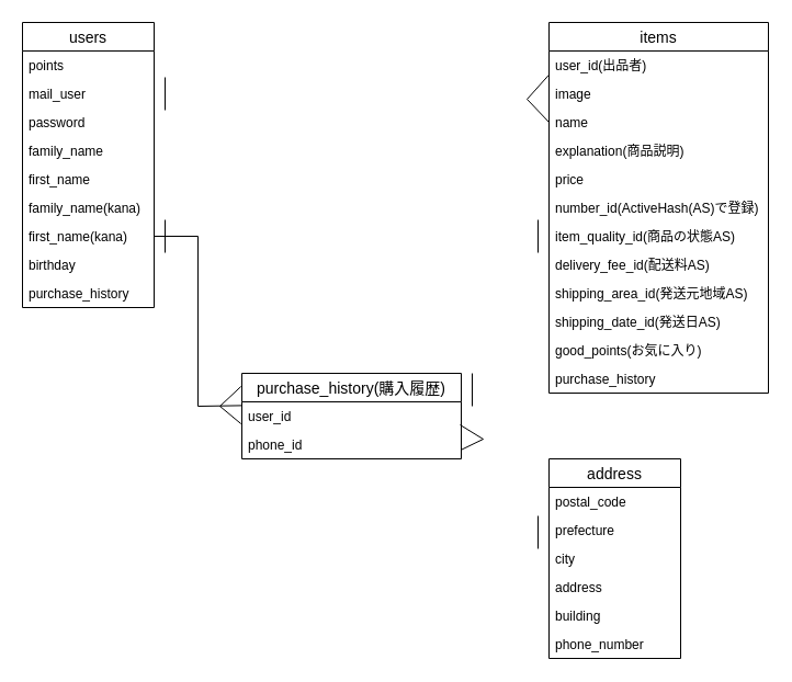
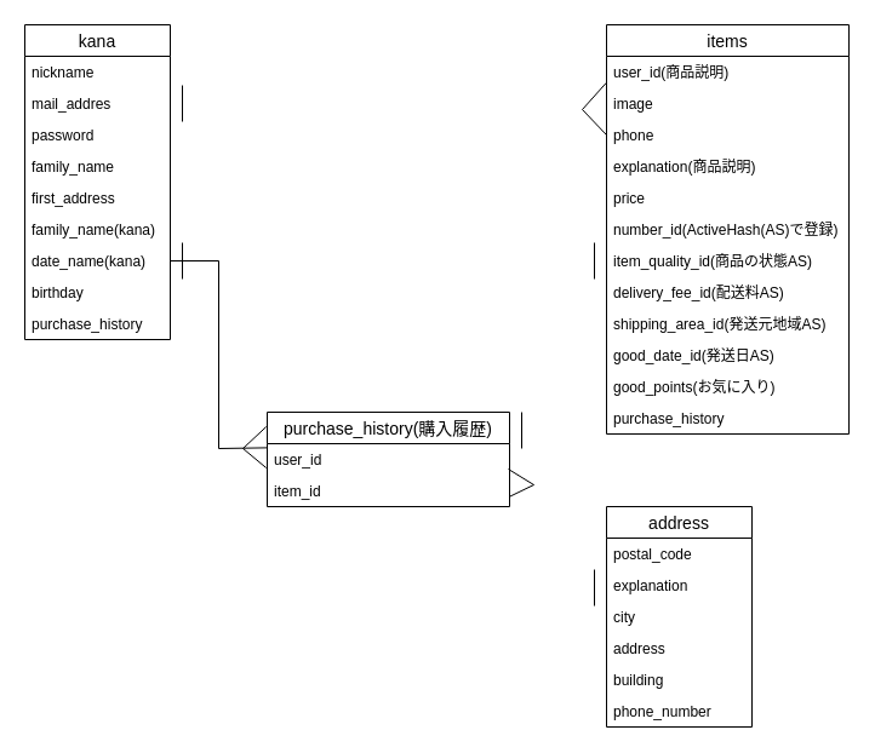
  <mxCell id="0" />
  <mxCell id="1" parent="0" />
- <mxCell id="2" value="users" style="swimlane;fontStyle=0;childLayout=stackLayout;horizontal=1;startSize=26;horizontalStack=0;resizeParent=1;resizeParentMax=0;resizeLast=0;collapsible=1;marginBottom=0;align=center;fontSize=14;" parent="1" vertex="1"><mxGeometry x="20" y="20" width="120" height="260" as="geometry"><mxRectangle x="-580" y="40" width="70" height="26" as="alternateBounds" /></mxGeometry></mxCell>
- <mxCell id="3" value="points&#10;" style="text;strokeColor=none;fillColor=none;spacingLeft=4;spacingRight=4;overflow=hidden;rotatable=0;points=[[0,0.5],[1,0.5]];portConstraint=eastwest;fontSize=12;" parent="2" vertex="1"><mxGeometry y="26" width="120" height="26" as="geometry" /></mxCell>
- <mxCell id="4" value="mail_user" style="text;strokeColor=none;fillColor=none;spacingLeft=4;spacingRight=4;overflow=hidden;rotatable=0;points=[[0,0.5],[1,0.5]];portConstraint=eastwest;fontSize=12;" parent="2" vertex="1"><mxGeometry y="52" width="120" height="26" as="geometry" /></mxCell>
+ <mxCell id="2" value="kana" style="swimlane;fontStyle=0;childLayout=stackLayout;horizontal=1;startSize=26;horizontalStack=0;resizeParent=1;resizeParentMax=0;resizeLast=0;collapsible=1;marginBottom=0;align=center;fontSize=14;" parent="1" vertex="1"><mxGeometry x="20" y="20" width="120" height="260" as="geometry"><mxRectangle x="-580" y="40" width="70" height="26" as="alternateBounds" /></mxGeometry></mxCell>
+ <mxCell id="3" value="nickname&#10;" style="text;strokeColor=none;fillColor=none;spacingLeft=4;spacingRight=4;overflow=hidden;rotatable=0;points=[[0,0.5],[1,0.5]];portConstraint=eastwest;fontSize=12;" parent="2" vertex="1"><mxGeometry y="26" width="120" height="26" as="geometry" /></mxCell>
+ <mxCell id="4" value="mail_addres" style="text;strokeColor=none;fillColor=none;spacingLeft=4;spacingRight=4;overflow=hidden;rotatable=0;points=[[0,0.5],[1,0.5]];portConstraint=eastwest;fontSize=12;" parent="2" vertex="1"><mxGeometry y="52" width="120" height="26" as="geometry" /></mxCell>
  <mxCell id="5" value="password" style="text;strokeColor=none;fillColor=none;spacingLeft=4;spacingRight=4;overflow=hidden;rotatable=0;points=[[0,0.5],[1,0.5]];portConstraint=eastwest;fontSize=12;" parent="2" vertex="1"><mxGeometry y="78" width="120" height="26" as="geometry" /></mxCell>
  <mxCell id="6" value="family_name" style="text;strokeColor=none;fillColor=none;spacingLeft=4;spacingRight=4;overflow=hidden;rotatable=0;points=[[0,0.5],[1,0.5]];portConstraint=eastwest;fontSize=12;" parent="2" vertex="1"><mxGeometry y="104" width="120" height="26" as="geometry" /></mxCell>
- <mxCell id="7" value="first_name" style="text;strokeColor=none;fillColor=none;spacingLeft=4;spacingRight=4;overflow=hidden;rotatable=0;points=[[0,0.5],[1,0.5]];portConstraint=eastwest;fontSize=12;" parent="2" vertex="1"><mxGeometry y="130" width="120" height="26" as="geometry" /></mxCell>
+ <mxCell id="7" value="first_address" style="text;strokeColor=none;fillColor=none;spacingLeft=4;spacingRight=4;overflow=hidden;rotatable=0;points=[[0,0.5],[1,0.5]];portConstraint=eastwest;fontSize=12;" parent="2" vertex="1"><mxGeometry y="130" width="120" height="26" as="geometry" /></mxCell>
  <mxCell id="8" value="family_name(kana)" style="text;strokeColor=none;fillColor=none;spacingLeft=4;spacingRight=4;overflow=hidden;rotatable=0;points=[[0,0.5],[1,0.5]];portConstraint=eastwest;fontSize=12;" parent="2" vertex="1"><mxGeometry y="156" width="120" height="26" as="geometry" /></mxCell>
- <mxCell id="9" value="first_name(kana)" style="text;strokeColor=none;fillColor=none;spacingLeft=4;spacingRight=4;overflow=hidden;rotatable=0;points=[[0,0.5],[1,0.5]];portConstraint=eastwest;fontSize=12;" parent="2" vertex="1"><mxGeometry y="182" width="120" height="26" as="geometry" /></mxCell>
+ <mxCell id="9" value="date_name(kana)" style="text;strokeColor=none;fillColor=none;spacingLeft=4;spacingRight=4;overflow=hidden;rotatable=0;points=[[0,0.5],[1,0.5]];portConstraint=eastwest;fontSize=12;" parent="2" vertex="1"><mxGeometry y="182" width="120" height="26" as="geometry" /></mxCell>
  <mxCell id="10" value="birthday" style="text;strokeColor=none;fillColor=none;spacingLeft=4;spacingRight=4;overflow=hidden;rotatable=0;points=[[0,0.5],[1,0.5]];portConstraint=eastwest;fontSize=12;" parent="2" vertex="1"><mxGeometry y="208" width="120" height="26" as="geometry" /></mxCell>
  <mxCell id="11" value="purchase_history" style="text;strokeColor=none;fillColor=none;spacingLeft=4;spacingRight=4;overflow=hidden;rotatable=0;points=[[0,0.5],[1,0.5]];portConstraint=eastwest;fontSize=12;" parent="2" vertex="1"><mxGeometry y="234" width="120" height="26" as="geometry" /></mxCell>
  <mxCell id="12" value="" style="endArrow=none;html=1;rounded=0;exitX=1;exitY=0.5;exitDx=0;exitDy=0;entryX=-0.001;entryY=0.669;entryDx=0;entryDy=0;entryPerimeter=0;" parent="1" source="9" edge="1"><mxGeometry relative="1" as="geometry"><mxPoint x="190" y="260" as="sourcePoint" /><mxPoint x="219.8" y="369.394" as="targetPoint" /><Array as="points"><mxPoint x="180" y="215" /><mxPoint x="180" y="370" /></Array></mxGeometry></mxCell>
  <mxCell id="13" value="items" style="swimlane;fontStyle=0;childLayout=stackLayout;horizontal=1;startSize=26;horizontalStack=0;resizeParent=1;resizeParentMax=0;resizeLast=0;collapsible=1;marginBottom=0;align=center;fontSize=14;" parent="1" vertex="1"><mxGeometry x="500" y="20" width="200" height="338" as="geometry" /></mxCell>
- <mxCell id="14" value="user_id(出品者)&#10;" style="text;strokeColor=none;fillColor=none;spacingLeft=4;spacingRight=4;overflow=hidden;rotatable=0;points=[[0,0.5],[1,0.5]];portConstraint=eastwest;fontSize=12;" parent="13" vertex="1"><mxGeometry y="26" width="200" height="26" as="geometry" /></mxCell>
+ <mxCell id="14" value="user_id(商品説明)&#10;" style="text;strokeColor=none;fillColor=none;spacingLeft=4;spacingRight=4;overflow=hidden;rotatable=0;points=[[0,0.5],[1,0.5]];portConstraint=eastwest;fontSize=12;" parent="13" vertex="1"><mxGeometry y="26" width="200" height="26" as="geometry" /></mxCell>
  <mxCell id="15" value="image" style="text;strokeColor=none;fillColor=none;spacingLeft=4;spacingRight=4;overflow=hidden;rotatable=0;points=[[0,0.5],[1,0.5]];portConstraint=eastwest;fontSize=12;" parent="13" vertex="1"><mxGeometry y="52" width="200" height="26" as="geometry" /></mxCell>
- <mxCell id="16" value="name&#10;" style="text;strokeColor=none;fillColor=none;spacingLeft=4;spacingRight=4;overflow=hidden;rotatable=0;points=[[0,0.5],[1,0.5]];portConstraint=eastwest;fontSize=12;" parent="13" vertex="1"><mxGeometry y="78" width="200" height="26" as="geometry" /></mxCell>
+ <mxCell id="16" value="phone&#10;" style="text;strokeColor=none;fillColor=none;spacingLeft=4;spacingRight=4;overflow=hidden;rotatable=0;points=[[0,0.5],[1,0.5]];portConstraint=eastwest;fontSize=12;" parent="13" vertex="1"><mxGeometry y="78" width="200" height="26" as="geometry" /></mxCell>
  <mxCell id="17" value="explanation(商品説明)" style="text;strokeColor=none;fillColor=none;spacingLeft=4;spacingRight=4;overflow=hidden;rotatable=0;points=[[0,0.5],[1,0.5]];portConstraint=eastwest;fontSize=12;" parent="13" vertex="1"><mxGeometry y="104" width="200" height="26" as="geometry" /></mxCell>
  <mxCell id="18" value="price" style="text;strokeColor=none;fillColor=none;spacingLeft=4;spacingRight=4;overflow=hidden;rotatable=0;points=[[0,0.5],[1,0.5]];portConstraint=eastwest;fontSize=12;" parent="13" vertex="1"><mxGeometry y="130" width="200" height="26" as="geometry" /></mxCell>
  <mxCell id="19" value="number_id(ActiveHash(AS)で登録)" style="text;strokeColor=none;fillColor=none;spacingLeft=4;spacingRight=4;overflow=hidden;rotatable=0;points=[[0,0.5],[1,0.5]];portConstraint=eastwest;fontSize=12;" parent="13" vertex="1"><mxGeometry y="156" width="200" height="26" as="geometry" /></mxCell>
  <mxCell id="20" value="item_quality_id(商品の状態AS)&#10;" style="text;strokeColor=none;fillColor=none;spacingLeft=4;spacingRight=4;overflow=hidden;rotatable=0;points=[[0,0.5],[1,0.5]];portConstraint=eastwest;fontSize=12;" parent="13" vertex="1"><mxGeometry y="182" width="200" height="26" as="geometry" /></mxCell>
  <mxCell id="21" value="delivery_fee_id(配送料AS)" style="text;strokeColor=none;fillColor=none;spacingLeft=4;spacingRight=4;overflow=hidden;rotatable=0;points=[[0,0.5],[1,0.5]];portConstraint=eastwest;fontSize=12;" parent="13" vertex="1"><mxGeometry y="208" width="200" height="26" as="geometry" /></mxCell>
  <mxCell id="22" value="shipping_area_id(発送元地域AS)" style="text;strokeColor=none;fillColor=none;spacingLeft=4;spacingRight=4;overflow=hidden;rotatable=0;points=[[0,0.5],[1,0.5]];portConstraint=eastwest;fontSize=12;" parent="13" vertex="1"><mxGeometry y="234" width="200" height="26" as="geometry" /></mxCell>
- <mxCell id="23" value="shipping_date_id(発送日AS)" style="text;strokeColor=none;fillColor=none;spacingLeft=4;spacingRight=4;overflow=hidden;rotatable=0;points=[[0,0.5],[1,0.5]];portConstraint=eastwest;fontSize=12;" parent="13" vertex="1"><mxGeometry y="260" width="200" height="26" as="geometry" /></mxCell>
+ <mxCell id="23" value="good_date_id(発送日AS)" style="text;strokeColor=none;fillColor=none;spacingLeft=4;spacingRight=4;overflow=hidden;rotatable=0;points=[[0,0.5],[1,0.5]];portConstraint=eastwest;fontSize=12;" parent="13" vertex="1"><mxGeometry y="260" width="200" height="26" as="geometry" /></mxCell>
  <mxCell id="24" value="good_points(お気に入り)" style="text;strokeColor=none;fillColor=none;spacingLeft=4;spacingRight=4;overflow=hidden;rotatable=0;points=[[0,0.5],[1,0.5]];portConstraint=eastwest;fontSize=12;" parent="13" vertex="1"><mxGeometry y="286" width="200" height="26" as="geometry" /></mxCell>
  <mxCell id="25" value="purchase_history" style="text;strokeColor=none;fillColor=none;spacingLeft=4;spacingRight=4;overflow=hidden;rotatable=0;points=[[0,0.5],[1,0.5]];portConstraint=eastwest;fontSize=12;" parent="13" vertex="1"><mxGeometry y="312" width="200" height="26" as="geometry" /></mxCell>
  <mxCell id="26" value="" style="endArrow=none;html=1;rounded=0;" parent="1" edge="1"><mxGeometry relative="1" as="geometry"><mxPoint x="150" y="200" as="sourcePoint" /><mxPoint x="150" y="230" as="targetPoint" /></mxGeometry></mxCell>
  <mxCell id="27" value="" style="endArrow=none;html=1;rounded=0;" parent="1" edge="1"><mxGeometry relative="1" as="geometry"><mxPoint x="430" y="370" as="sourcePoint" /><mxPoint x="430" y="340" as="targetPoint" /></mxGeometry></mxCell>
  <mxCell id="28" value="" style="endArrow=none;html=1;rounded=0;entryX=-0.004;entryY=0.154;entryDx=0;entryDy=0;entryPerimeter=0;" parent="1" target="34" edge="1"><mxGeometry relative="1" as="geometry"><mxPoint x="200" y="370" as="sourcePoint" /><mxPoint x="219" y="360" as="targetPoint" /></mxGeometry></mxCell>
  <mxCell id="29" value="" style="endArrow=none;html=1;rounded=0;entryX=-0.004;entryY=0.769;entryDx=0;entryDy=0;entryPerimeter=0;" parent="1" target="35" edge="1"><mxGeometry relative="1" as="geometry"><mxPoint x="200" y="370" as="sourcePoint" /><mxPoint x="230" y="439" as="targetPoint" /></mxGeometry></mxCell>
  <mxCell id="30" value="" style="endArrow=none;html=1;rounded=0;" parent="1" edge="1"><mxGeometry relative="1" as="geometry"><mxPoint x="150" y="70" as="sourcePoint" /><mxPoint x="150" y="100" as="targetPoint" /></mxGeometry></mxCell>
  <mxCell id="31" value="" style="endArrow=none;html=1;rounded=0;" parent="1" edge="1"><mxGeometry relative="1" as="geometry"><mxPoint x="490" y="230" as="sourcePoint" /><mxPoint x="490" y="200" as="targetPoint" /></mxGeometry></mxCell>
  <mxCell id="32" value="" style="endArrow=none;html=1;rounded=0;entryX=-0.001;entryY=0.842;entryDx=0;entryDy=0;entryPerimeter=0;" parent="1" target="14" edge="1"><mxGeometry relative="1" as="geometry"><mxPoint x="480" y="90" as="sourcePoint" /><mxPoint x="460" y="260" as="targetPoint" /></mxGeometry></mxCell>
  <mxCell id="33" value="" style="endArrow=none;html=1;rounded=0;entryX=0;entryY=0.5;entryDx=0;entryDy=0;" parent="1" target="16" edge="1"><mxGeometry relative="1" as="geometry"><mxPoint x="480" y="90" as="sourcePoint" /><mxPoint x="460" y="130" as="targetPoint" /></mxGeometry></mxCell>
  <mxCell id="34" value="purchase_history(購入履歴)" style="swimlane;fontStyle=0;childLayout=stackLayout;horizontal=1;startSize=26;horizontalStack=0;resizeParent=1;resizeParentMax=0;resizeLast=0;collapsible=1;marginBottom=0;align=center;fontSize=14;" parent="1" vertex="1"><mxGeometry x="220" y="340" width="200" height="78" as="geometry" /></mxCell>
  <mxCell id="35" value="user_id" style="text;strokeColor=none;fillColor=none;spacingLeft=4;spacingRight=4;overflow=hidden;rotatable=0;points=[[0,0.5],[1,0.5]];portConstraint=eastwest;fontSize=12;" parent="34" vertex="1"><mxGeometry y="26" width="200" height="26" as="geometry" /></mxCell>
- <mxCell id="36" value="phone_id" style="text;strokeColor=none;fillColor=none;spacingLeft=4;spacingRight=4;overflow=hidden;rotatable=0;points=[[0,0.5],[1,0.5]];portConstraint=eastwest;fontSize=12;" parent="34" vertex="1"><mxGeometry y="52" width="200" height="26" as="geometry" /></mxCell>
+ <mxCell id="36" value="item_id" style="text;strokeColor=none;fillColor=none;spacingLeft=4;spacingRight=4;overflow=hidden;rotatable=0;points=[[0,0.5],[1,0.5]];portConstraint=eastwest;fontSize=12;" parent="34" vertex="1"><mxGeometry y="52" width="200" height="26" as="geometry" /></mxCell>
  <mxCell id="37" value="address" style="swimlane;fontStyle=0;childLayout=stackLayout;horizontal=1;startSize=26;horizontalStack=0;resizeParent=1;resizeParentMax=0;resizeLast=0;collapsible=1;marginBottom=0;align=center;fontSize=14;" parent="1" vertex="1"><mxGeometry x="500" y="418" width="120" height="182" as="geometry" /></mxCell>
  <mxCell id="38" value="postal_code" style="text;strokeColor=none;fillColor=none;spacingLeft=4;spacingRight=4;overflow=hidden;rotatable=0;points=[[0,0.5],[1,0.5]];portConstraint=eastwest;fontSize=12;" parent="37" vertex="1"><mxGeometry y="26" width="120" height="26" as="geometry" /></mxCell>
- <mxCell id="39" value="prefecture" style="text;strokeColor=none;fillColor=none;spacingLeft=4;spacingRight=4;overflow=hidden;rotatable=0;points=[[0,0.5],[1,0.5]];portConstraint=eastwest;fontSize=12;" parent="37" vertex="1"><mxGeometry y="52" width="120" height="26" as="geometry" /></mxCell>
+ <mxCell id="39" value="explanation" style="text;strokeColor=none;fillColor=none;spacingLeft=4;spacingRight=4;overflow=hidden;rotatable=0;points=[[0,0.5],[1,0.5]];portConstraint=eastwest;fontSize=12;" parent="37" vertex="1"><mxGeometry y="52" width="120" height="26" as="geometry" /></mxCell>
  <mxCell id="40" value="city" style="text;strokeColor=none;fillColor=none;spacingLeft=4;spacingRight=4;overflow=hidden;rotatable=0;points=[[0,0.5],[1,0.5]];portConstraint=eastwest;fontSize=12;" parent="37" vertex="1"><mxGeometry y="78" width="120" height="26" as="geometry" /></mxCell>
  <mxCell id="41" value="address&#10;" style="text;strokeColor=none;fillColor=none;spacingLeft=4;spacingRight=4;overflow=hidden;rotatable=0;points=[[0,0.5],[1,0.5]];portConstraint=eastwest;fontSize=12;" parent="37" vertex="1"><mxGeometry y="104" width="120" height="26" as="geometry" /></mxCell>
  <mxCell id="42" value="building" style="text;strokeColor=none;fillColor=none;spacingLeft=4;spacingRight=4;overflow=hidden;rotatable=0;points=[[0,0.5],[1,0.5]];portConstraint=eastwest;fontSize=12;" parent="37" vertex="1"><mxGeometry y="130" width="120" height="26" as="geometry" /></mxCell>
  <mxCell id="43" value="phone_number" style="text;strokeColor=none;fillColor=none;spacingLeft=4;spacingRight=4;overflow=hidden;rotatable=0;points=[[0,0.5],[1,0.5]];portConstraint=eastwest;fontSize=12;" parent="37" vertex="1"><mxGeometry y="156" width="120" height="26" as="geometry" /></mxCell>
  <mxCell id="44" value="" style="endArrow=none;html=1;rounded=0;" parent="1" edge="1"><mxGeometry relative="1" as="geometry"><mxPoint x="490" y="500" as="sourcePoint" /><mxPoint x="490" y="470" as="targetPoint" /></mxGeometry></mxCell>
  <mxCell id="45" value="" style="endArrow=none;html=1;rounded=0;exitX=0.995;exitY=0.81;exitDx=0;exitDy=0;exitPerimeter=0;" parent="1" source="35" edge="1"><mxGeometry relative="1" as="geometry"><mxPoint x="390" y="550" as="sourcePoint" /><mxPoint x="440" y="400" as="targetPoint" /></mxGeometry></mxCell>
  <mxCell id="46" value="" style="endArrow=none;html=1;rounded=0;exitX=0.999;exitY=0.686;exitDx=0;exitDy=0;exitPerimeter=0;" parent="1" source="36" edge="1"><mxGeometry relative="1" as="geometry"><mxPoint x="420" y="400" as="sourcePoint" /><mxPoint x="440" y="400" as="targetPoint" /></mxGeometry></mxCell>
